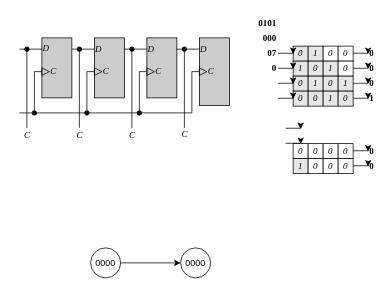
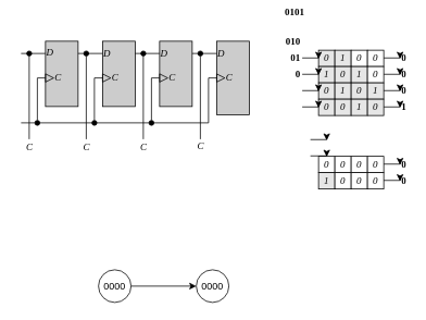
  <mxCell id="0" />
  <mxCell id="1" parent="0" />
  <mxCell id="2" value="" style="group" parent="1" vertex="1" connectable="0"><mxGeometry x="45" y="50" width="50" height="80" as="geometry" /></mxCell>
  <mxCell id="3" value="" style="rounded=0;whiteSpace=wrap;html=1;fillColor=#CCCCCC;strokeColor=#000000;" parent="2" vertex="1"><mxGeometry x="10" width="40" height="80" as="geometry" /></mxCell>
  <mxCell id="4" value="&lt;i&gt;&lt;font face=&quot;Times New Roman&quot;&gt;D&lt;/font&gt;&lt;/i&gt;" style="text;html=1;align=center;verticalAlign=middle;resizable=0;points=[];autosize=1;fontColor=#000000;" parent="2" vertex="1"><mxGeometry y="-1" width="30" height="30" as="geometry" /></mxCell>
  <mxCell id="5" value="&lt;i&gt;&lt;font face=&quot;Times New Roman&quot;&gt;C&lt;/font&gt;&lt;/i&gt;" style="text;html=1;align=center;verticalAlign=middle;resizable=0;points=[];autosize=1;fontColor=#000000;" parent="2" vertex="1"><mxGeometry x="10" y="30" width="30" height="30" as="geometry" /></mxCell>
  <mxCell id="6" value="" style="triangle;whiteSpace=wrap;html=1;fillColor=none;strokeColor=#000000;" parent="2" vertex="1"><mxGeometry x="10" y="40" width="10" height="10" as="geometry" /></mxCell>
  <mxCell id="7" value="" style="group" parent="1" vertex="1" connectable="0"><mxGeometry x="115" y="50" width="50" height="80" as="geometry" /></mxCell>
  <mxCell id="8" value="" style="rounded=0;whiteSpace=wrap;html=1;fillColor=#CCCCCC;strokeColor=#000000;" parent="7" vertex="1"><mxGeometry x="10" width="40" height="80" as="geometry" /></mxCell>
  <mxCell id="9" value="&lt;font face=&quot;Times New Roman&quot;&gt;&lt;i style=&quot;&quot;&gt;D&lt;/i&gt;&lt;/font&gt;" style="text;html=1;align=center;verticalAlign=middle;resizable=0;points=[];autosize=1;fontColor=#000000;" parent="7" vertex="1"><mxGeometry width="30" height="30" as="geometry" /></mxCell>
  <mxCell id="10" value="&lt;i&gt;&lt;font face=&quot;Times New Roman&quot;&gt;C&lt;/font&gt;&lt;/i&gt;" style="text;html=1;align=center;verticalAlign=middle;resizable=0;points=[];autosize=1;fontColor=#000000;" parent="7" vertex="1"><mxGeometry x="10" y="30" width="30" height="30" as="geometry" /></mxCell>
  <mxCell id="11" value="" style="triangle;whiteSpace=wrap;html=1;fillColor=none;strokeColor=#000000;" parent="7" vertex="1"><mxGeometry x="10" y="40" width="10" height="10" as="geometry" /></mxCell>
  <mxCell id="12" value="" style="endArrow=none;html=1;rounded=0;strokeColor=#000000;entryX=0;entryY=0.5;entryDx=0;entryDy=0;endFill=0;startArrow=oval;startFill=1;" parent="7" target="11" edge="1"><mxGeometry width="50" height="50" relative="1" as="geometry"><mxPoint y="100" as="sourcePoint" /><mxPoint x="10" y="40" as="targetPoint" /><Array as="points"><mxPoint y="45" /></Array></mxGeometry></mxCell>
  <mxCell id="13" value="" style="group" parent="1" vertex="1" connectable="0"><mxGeometry x="185" y="50" width="50" height="80" as="geometry" /></mxCell>
  <mxCell id="14" value="" style="rounded=0;whiteSpace=wrap;html=1;fillColor=#CCCCCC;strokeColor=#000000;" parent="13" vertex="1"><mxGeometry x="10" width="40" height="80" as="geometry" /></mxCell>
  <mxCell id="15" value="&lt;i&gt;&lt;font face=&quot;Times New Roman&quot;&gt;D&lt;/font&gt;&lt;/i&gt;" style="text;html=1;align=center;verticalAlign=middle;resizable=0;points=[];autosize=1;fontColor=#000000;" parent="13" vertex="1"><mxGeometry width="30" height="30" as="geometry" /></mxCell>
  <mxCell id="16" value="&lt;i&gt;&lt;font face=&quot;Times New Roman&quot;&gt;C&lt;/font&gt;&lt;/i&gt;" style="text;html=1;align=center;verticalAlign=middle;resizable=0;points=[];autosize=1;fontColor=#000000;" parent="13" vertex="1"><mxGeometry x="10" y="30" width="30" height="30" as="geometry" /></mxCell>
  <mxCell id="17" value="" style="triangle;whiteSpace=wrap;html=1;fillColor=none;strokeColor=#000000;" parent="13" vertex="1"><mxGeometry x="10" y="40" width="10" height="10" as="geometry" /></mxCell>
  <mxCell id="18" value="" style="endArrow=none;html=1;rounded=0;strokeColor=#000000;entryX=0;entryY=0.5;entryDx=0;entryDy=0;startArrow=oval;startFill=1;" parent="13" target="17" edge="1"><mxGeometry width="50" height="50" relative="1" as="geometry"><mxPoint y="100" as="sourcePoint" /><mxPoint x="10" y="50" as="targetPoint" /><Array as="points"><mxPoint y="45" /></Array></mxGeometry></mxCell>
  <mxCell id="19" value="" style="endArrow=none;html=1;rounded=0;strokeColor=#000000;" parent="13" edge="1"><mxGeometry width="50" height="50" relative="1" as="geometry"><mxPoint x="-20" y="15" as="sourcePoint" /><mxPoint x="10" y="15" as="targetPoint" /></mxGeometry></mxCell>
  <mxCell id="20" value="" style="group" parent="1" vertex="1" connectable="0"><mxGeometry x="255" y="50" width="50" height="90" as="geometry" /></mxCell>
  <mxCell id="21" value="" style="rounded=0;whiteSpace=wrap;html=1;fillColor=#CCCCCC;strokeColor=#000000;" parent="20" vertex="1"><mxGeometry x="10" width="40" height="90" as="geometry" /></mxCell>
  <mxCell id="22" value="&lt;font face=&quot;Times New Roman&quot;&gt;&lt;i&gt;D&lt;/i&gt;&lt;/font&gt;" style="text;html=1;align=center;verticalAlign=middle;resizable=0;points=[];autosize=1;fontColor=#000000;" parent="20" vertex="1"><mxGeometry width="30" height="30" as="geometry" /></mxCell>
  <mxCell id="23" value="&lt;i&gt;&lt;font face=&quot;Times New Roman&quot;&gt;C&lt;/font&gt;&lt;/i&gt;" style="text;html=1;align=center;verticalAlign=middle;resizable=0;points=[];autosize=1;fontColor=#000000;" parent="20" vertex="1"><mxGeometry x="10" y="30" width="30" height="30" as="geometry" /></mxCell>
  <mxCell id="24" value="" style="triangle;whiteSpace=wrap;html=1;fillColor=none;strokeColor=#000000;" parent="20" vertex="1"><mxGeometry x="10" y="40" width="10" height="10" as="geometry" /></mxCell>
  <mxCell id="25" value="" style="endArrow=none;html=1;rounded=0;strokeColor=#000000;entryX=0;entryY=0.5;entryDx=0;entryDy=0;" parent="20" target="24" edge="1"><mxGeometry width="50" height="50" relative="1" as="geometry"><mxPoint y="100" as="sourcePoint" /><mxPoint x="10" y="50" as="targetPoint" /><Array as="points"><mxPoint y="45" /></Array></mxGeometry></mxCell>
  <mxCell id="26" value="" style="endArrow=none;html=1;rounded=0;strokeColor=#000000;entryX=0;entryY=0.5;entryDx=0;entryDy=0;startArrow=oval;startFill=1;" parent="1" target="6" edge="1"><mxGeometry width="50" height="50" relative="1" as="geometry"><mxPoint x="45" y="150" as="sourcePoint" /><mxPoint x="55" y="100" as="targetPoint" /><Array as="points"><mxPoint x="45" y="95" /></Array></mxGeometry></mxCell>
  <mxCell id="27" value="" style="endArrow=none;html=1;rounded=0;strokeColor=#000000;" parent="1" edge="1"><mxGeometry width="50" height="50" relative="1" as="geometry"><mxPoint x="25" y="150" as="sourcePoint" /><mxPoint x="255" y="150" as="targetPoint" /></mxGeometry></mxCell>
  <mxCell id="28" value="" style="endArrow=none;html=1;rounded=0;strokeColor=#000000;" parent="1" edge="1"><mxGeometry width="50" height="50" relative="1" as="geometry"><mxPoint x="25" y="65" as="sourcePoint" /><mxPoint x="55" y="65" as="targetPoint" /></mxGeometry></mxCell>
  <mxCell id="29" value="" style="endArrow=none;html=1;rounded=0;strokeColor=#000000;" parent="1" edge="1"><mxGeometry width="50" height="50" relative="1" as="geometry"><mxPoint x="95" y="65" as="sourcePoint" /><mxPoint x="125" y="65" as="targetPoint" /></mxGeometry></mxCell>
  <mxCell id="30" value="" style="endArrow=none;html=1;rounded=0;strokeColor=#000000;" parent="1" edge="1"><mxGeometry width="50" height="50" relative="1" as="geometry"><mxPoint x="235" y="65" as="sourcePoint" /><mxPoint x="265" y="65" as="targetPoint" /></mxGeometry></mxCell>
  <mxCell id="31" value="" style="endArrow=none;html=1;rounded=0;strokeColor=#000000;startArrow=oval;startFill=1;" parent="1" edge="1"><mxGeometry width="50" height="50" relative="1" as="geometry"><mxPoint x="105" y="65" as="sourcePoint" /><mxPoint x="105" y="170" as="targetPoint" /></mxGeometry></mxCell>
  <mxCell id="32" value="" style="endArrow=none;html=1;rounded=0;strokeColor=#000000;startArrow=oval;startFill=1;" parent="1" edge="1"><mxGeometry width="50" height="50" relative="1" as="geometry"><mxPoint x="175" y="65" as="sourcePoint" /><mxPoint x="175" y="170" as="targetPoint" /></mxGeometry></mxCell>
  <mxCell id="33" value="" style="endArrow=none;html=1;rounded=0;strokeColor=#000000;startArrow=oval;startFill=1;" parent="1" edge="1"><mxGeometry width="50" height="50" relative="1" as="geometry"><mxPoint x="35" y="65" as="sourcePoint" /><mxPoint x="35" y="170" as="targetPoint" /></mxGeometry></mxCell>
  <mxCell id="34" value="" style="endArrow=none;html=1;rounded=0;strokeColor=#000000;startArrow=oval;startFill=1;" parent="1" edge="1"><mxGeometry width="50" height="50" relative="1" as="geometry"><mxPoint x="245" y="65" as="sourcePoint" /><mxPoint x="245" y="170" as="targetPoint" /></mxGeometry></mxCell>
  <mxCell id="35" value="&lt;i&gt;&lt;font face=&quot;Times New Roman&quot;&gt;C&lt;/font&gt;&lt;/i&gt;" style="text;html=1;align=center;verticalAlign=middle;resizable=0;points=[];autosize=1;fontColor=#000000;" parent="1" vertex="1"><mxGeometry x="20" y="165" width="30" height="30" as="geometry" /></mxCell>
  <mxCell id="36" value="&lt;i&gt;&lt;font face=&quot;Times New Roman&quot;&gt;C&lt;/font&gt;&lt;/i&gt;" style="text;html=1;align=center;verticalAlign=middle;resizable=0;points=[];autosize=1;fontColor=#000000;" parent="1" vertex="1"><mxGeometry x="90" y="165" width="30" height="30" as="geometry" /></mxCell>
  <mxCell id="37" value="&lt;i&gt;&lt;font face=&quot;Times New Roman&quot;&gt;C&lt;/font&gt;&lt;/i&gt;" style="text;html=1;align=center;verticalAlign=middle;resizable=0;points=[];autosize=1;fontColor=#000000;" parent="1" vertex="1"><mxGeometry x="160" y="165" width="30" height="30" as="geometry" /></mxCell>
  <mxCell id="38" value="&lt;i&gt;&lt;font face=&quot;Times New Roman&quot;&gt;C&lt;/font&gt;&lt;/i&gt;" style="text;html=1;align=center;verticalAlign=middle;resizable=0;points=[];autosize=1;fontColor=#000000;" parent="1" vertex="1"><mxGeometry x="230" y="164" width="30" height="30" as="geometry" /></mxCell>
  <mxCell id="39" value="&lt;font color=&quot;#000000&quot; face=&quot;Times New Roman&quot;&gt;&lt;i&gt;0&lt;/i&gt;&lt;/font&gt;" style="rounded=0;whiteSpace=wrap;html=1;strokeColor=#000000;fillColor=#FFFFFF;" parent="1" vertex="1"><mxGeometry x="390" y="191" width="20" height="20" as="geometry" /></mxCell>
  <mxCell id="40" value="&lt;font color=&quot;#000000&quot; face=&quot;Times New Roman&quot;&gt;&lt;i&gt;0&lt;/i&gt;&lt;/font&gt;" style="rounded=0;whiteSpace=wrap;html=1;strokeColor=#000000;fillColor=#FFFFFF;" parent="1" vertex="1"><mxGeometry x="410" y="191" width="20" height="20" as="geometry" /></mxCell>
  <mxCell id="41" value="&lt;font color=&quot;#000000&quot; face=&quot;Times New Roman&quot;&gt;&lt;i&gt;0&lt;/i&gt;&lt;/font&gt;" style="rounded=0;whiteSpace=wrap;html=1;strokeColor=#000000;fillColor=#FFFFFF;" parent="1" vertex="1"><mxGeometry x="430" y="191" width="20" height="20" as="geometry" /></mxCell>
  <mxCell id="42" value="&lt;font color=&quot;#000000&quot; face=&quot;Times New Roman&quot;&gt;&lt;i&gt;0&lt;/i&gt;&lt;/font&gt;" style="rounded=0;whiteSpace=wrap;html=1;strokeColor=#000000;fillColor=#FFFFFF;" parent="1" vertex="1"><mxGeometry x="450" y="191" width="20" height="20" as="geometry" /></mxCell>
  <mxCell id="43" value="&lt;font color=&quot;#000000&quot; face=&quot;Times New Roman&quot;&gt;&lt;i&gt;1&lt;/i&gt;&lt;/font&gt;" style="rounded=0;whiteSpace=wrap;html=1;strokeColor=#000000;fillColor=#E6E6E6;" parent="1" vertex="1"><mxGeometry x="390" y="211" width="20" height="20" as="geometry" /></mxCell>
  <mxCell id="44" value="&lt;font color=&quot;#000000&quot; face=&quot;Times New Roman&quot;&gt;&lt;i&gt;0&lt;/i&gt;&lt;/font&gt;" style="rounded=0;whiteSpace=wrap;html=1;strokeColor=#000000;fillColor=#FFFFFF;" parent="1" vertex="1"><mxGeometry x="410" y="211" width="20" height="20" as="geometry" /></mxCell>
  <mxCell id="45" value="&lt;font color=&quot;#000000&quot; face=&quot;Times New Roman&quot;&gt;&lt;i&gt;0&lt;/i&gt;&lt;/font&gt;" style="rounded=0;whiteSpace=wrap;html=1;strokeColor=#000000;fillColor=#FFFFFF;" parent="1" vertex="1"><mxGeometry x="430" y="211" width="20" height="20" as="geometry" /></mxCell>
  <mxCell id="46" value="&lt;font color=&quot;#000000&quot; face=&quot;Times New Roman&quot;&gt;&lt;i&gt;0&lt;/i&gt;&lt;/font&gt;" style="rounded=0;whiteSpace=wrap;html=1;strokeColor=#000000;fillColor=#FFFFFF;" parent="1" vertex="1"><mxGeometry x="450" y="211" width="20" height="20" as="geometry" /></mxCell>
  <mxCell id="47" value="&lt;font color=&quot;#000000&quot; face=&quot;Times New Roman&quot;&gt;&lt;i&gt;0&lt;/i&gt;&lt;/font&gt;" style="rounded=0;whiteSpace=wrap;html=1;strokeColor=#000000;fillColor=#E6E6E6;" parent="1" vertex="1"><mxGeometry x="390" y="61" width="20" height="20" as="geometry" /></mxCell>
  <mxCell id="48" value="&lt;font color=&quot;#000000&quot; face=&quot;Times New Roman&quot;&gt;&lt;i&gt;1&lt;/i&gt;&lt;/font&gt;" style="rounded=0;whiteSpace=wrap;html=1;strokeColor=#000000;fillColor=#E6E6E6;" parent="1" vertex="1"><mxGeometry x="410" y="61" width="20" height="20" as="geometry" /></mxCell>
  <mxCell id="49" value="&lt;font color=&quot;#000000&quot; face=&quot;Times New Roman&quot;&gt;&lt;i&gt;0&lt;/i&gt;&lt;/font&gt;" style="rounded=0;whiteSpace=wrap;html=1;strokeColor=#000000;fillColor=#FFFFFF;" parent="1" vertex="1"><mxGeometry x="430" y="61" width="20" height="20" as="geometry" /></mxCell>
  <mxCell id="50" value="&lt;font color=&quot;#000000&quot; face=&quot;Times New Roman&quot;&gt;&lt;i&gt;0&lt;/i&gt;&lt;/font&gt;" style="rounded=0;whiteSpace=wrap;html=1;strokeColor=#000000;fillColor=#FFFFFF;" parent="1" vertex="1"><mxGeometry x="450" y="61" width="20" height="20" as="geometry" /></mxCell>
  <mxCell id="51" value="&lt;font color=&quot;#000000&quot; face=&quot;Times New Roman&quot;&gt;&lt;i&gt;1&lt;/i&gt;&lt;/font&gt;" style="rounded=0;whiteSpace=wrap;html=1;strokeColor=#000000;fillColor=#E6E6E6;" parent="1" vertex="1"><mxGeometry x="390" y="81" width="20" height="20" as="geometry" /></mxCell>
  <mxCell id="52" value="&lt;font color=&quot;#000000&quot; face=&quot;Times New Roman&quot;&gt;&lt;i&gt;0&lt;/i&gt;&lt;/font&gt;" style="rounded=0;whiteSpace=wrap;html=1;strokeColor=#000000;fillColor=#E6E6E6;" parent="1" vertex="1"><mxGeometry x="410" y="81" width="20" height="20" as="geometry" /></mxCell>
  <mxCell id="53" value="&lt;font color=&quot;#000000&quot; face=&quot;Times New Roman&quot;&gt;&lt;i&gt;1&lt;/i&gt;&lt;/font&gt;" style="rounded=0;whiteSpace=wrap;html=1;strokeColor=#000000;fillColor=#E6E6E6;" parent="1" vertex="1"><mxGeometry x="430" y="81" width="20" height="20" as="geometry" /></mxCell>
  <mxCell id="54" value="&lt;font color=&quot;#000000&quot; face=&quot;Times New Roman&quot;&gt;&lt;i&gt;0&lt;/i&gt;&lt;/font&gt;" style="rounded=0;whiteSpace=wrap;html=1;strokeColor=#000000;fillColor=#FFFFFF;" parent="1" vertex="1"><mxGeometry x="450" y="81" width="20" height="20" as="geometry" /></mxCell>
  <mxCell id="55" value="&lt;font color=&quot;#000000&quot; face=&quot;Times New Roman&quot;&gt;&lt;i&gt;0&lt;/i&gt;&lt;/font&gt;" style="rounded=0;whiteSpace=wrap;html=1;strokeColor=#000000;fillColor=#E6E6E6;" parent="1" vertex="1"><mxGeometry x="390" y="101" width="20" height="20" as="geometry" /></mxCell>
  <mxCell id="56" value="&lt;font color=&quot;#000000&quot; face=&quot;Times New Roman&quot;&gt;&lt;i&gt;1&lt;/i&gt;&lt;/font&gt;" style="rounded=0;whiteSpace=wrap;html=1;strokeColor=#000000;fillColor=#E6E6E6;" parent="1" vertex="1"><mxGeometry x="410" y="101" width="20" height="20" as="geometry" /></mxCell>
  <mxCell id="57" value="&lt;font color=&quot;#000000&quot; face=&quot;Times New Roman&quot;&gt;&lt;i&gt;0&lt;/i&gt;&lt;/font&gt;" style="rounded=0;whiteSpace=wrap;html=1;strokeColor=#000000;fillColor=#E6E6E6;" parent="1" vertex="1"><mxGeometry x="430" y="101" width="20" height="20" as="geometry" /></mxCell>
  <mxCell id="58" value="&lt;font color=&quot;#000000&quot; face=&quot;Times New Roman&quot;&gt;&lt;i&gt;1&lt;/i&gt;&lt;/font&gt;" style="rounded=0;whiteSpace=wrap;html=1;strokeColor=#000000;fillColor=#E6E6E6;" parent="1" vertex="1"><mxGeometry x="450" y="101" width="20" height="20" as="geometry" /></mxCell>
- <mxCell id="59" value="&lt;h1 style=&quot;margin-top: 0px; font-size: 12px;&quot;&gt;0101&lt;/h1&gt;" style="text;html=1;whiteSpace=wrap;overflow=hidden;rounded=0;fontColor=#000000;fontStyle=0;fontFamily=Times New Roman;fontSize=12;verticalAlign=middle;align=right;" parent="1" vertex="1"><mxGeometry x="340" y="20" width="30" height="20" as="geometry" /></mxCell>
- <mxCell id="60" value="&lt;h1 style=&quot;margin-top: 0px; font-size: 12px;&quot;&gt;000&lt;/h1&gt;" style="text;html=1;whiteSpace=wrap;overflow=hidden;rounded=0;fontColor=#000000;fontStyle=0;fontFamily=Times New Roman;fontSize=12;verticalAlign=middle;align=right;" parent="1" vertex="1"><mxGeometry x="340" y="40" width="30" height="20" as="geometry" /></mxCell>
- <mxCell id="61" value="&lt;h1 style=&quot;margin-top: 0px; font-size: 12px;&quot;&gt;07&lt;/h1&gt;" style="text;html=1;whiteSpace=wrap;overflow=hidden;rounded=0;fontColor=#000000;fontStyle=0;fontFamily=Times New Roman;fontSize=12;verticalAlign=middle;align=right;" parent="1" vertex="1"><mxGeometry x="340" y="60" width="30" height="20" as="geometry" /></mxCell>
+ <mxCell id="59" value="&lt;h1 style=&quot;margin-top: 0px; font-size: 12px;&quot;&gt;0101&lt;/h1&gt;" style="text;html=1;whiteSpace=wrap;overflow=hidden;rounded=0;fontColor=#000000;fontStyle=0;fontFamily=Times New Roman;fontSize=12;verticalAlign=middle;align=right;" parent="1" vertex="1"><mxGeometry x="345" y="5" width="30" height="20" as="geometry" /></mxCell>
+ <mxCell id="60" value="&lt;h1 style=&quot;margin-top: 0px; font-size: 12px;&quot;&gt;010&lt;/h1&gt;" style="text;html=1;whiteSpace=wrap;overflow=hidden;rounded=0;fontColor=#000000;fontStyle=0;fontFamily=Times New Roman;fontSize=12;verticalAlign=middle;align=right;" parent="1" vertex="1"><mxGeometry x="340" y="40" width="30" height="20" as="geometry" /></mxCell>
+ <mxCell id="61" value="&lt;h1 style=&quot;margin-top: 0px; font-size: 12px;&quot;&gt;01&lt;/h1&gt;" style="text;html=1;whiteSpace=wrap;overflow=hidden;rounded=0;fontColor=#000000;fontStyle=0;fontFamily=Times New Roman;fontSize=12;verticalAlign=middle;align=right;" parent="1" vertex="1"><mxGeometry x="340" y="60" width="30" height="20" as="geometry" /></mxCell>
  <mxCell id="62" style="edgeStyle=orthogonalEdgeStyle;rounded=0;orthogonalLoop=1;jettySize=auto;html=1;exitX=1;exitY=0.5;exitDx=0;exitDy=0;strokeColor=#000000;" parent="1" edge="1"><mxGeometry relative="1" as="geometry"><mxPoint x="370" y="90.5" as="sourcePoint" /><mxPoint x="390" y="91.5" as="targetPoint" /></mxGeometry></mxCell>
  <mxCell id="63" value="&lt;h1 style=&quot;margin-top: 0px; font-size: 12px;&quot;&gt;0&lt;/h1&gt;" style="text;html=1;whiteSpace=wrap;overflow=hidden;rounded=0;fontColor=#000000;fontStyle=0;fontFamily=Times New Roman;fontSize=12;verticalAlign=middle;align=right;" parent="1" vertex="1"><mxGeometry x="340" y="80" width="30" height="20" as="geometry" /></mxCell>
  <mxCell id="64" style="edgeStyle=orthogonalEdgeStyle;rounded=0;orthogonalLoop=1;jettySize=auto;html=1;exitX=1;exitY=0.5;exitDx=0;exitDy=0;strokeColor=#000000;" parent="1" edge="1"><mxGeometry relative="1" as="geometry"><mxPoint x="380" y="190.5" as="sourcePoint" /><mxPoint x="400" y="191.5" as="targetPoint" /></mxGeometry></mxCell>
  <mxCell id="65" style="edgeStyle=orthogonalEdgeStyle;rounded=0;orthogonalLoop=1;jettySize=auto;html=1;exitX=1;exitY=0.5;exitDx=0;exitDy=0;strokeColor=#000000;" parent="1" edge="1"><mxGeometry relative="1" as="geometry"><mxPoint x="370" y="70.5" as="sourcePoint" /><mxPoint x="390" y="71.5" as="targetPoint" /></mxGeometry></mxCell>
  <mxCell id="66" style="edgeStyle=orthogonalEdgeStyle;rounded=0;orthogonalLoop=1;jettySize=auto;html=1;exitX=1;exitY=0.5;exitDx=0;exitDy=0;strokeColor=#000000;" parent="1" edge="1"><mxGeometry relative="1" as="geometry"><mxPoint x="380" y="170.5" as="sourcePoint" /><mxPoint x="400" y="171.5" as="targetPoint" /></mxGeometry></mxCell>
  <mxCell id="67" style="edgeStyle=orthogonalEdgeStyle;rounded=0;orthogonalLoop=1;jettySize=auto;html=1;exitX=1;exitY=0.5;exitDx=0;exitDy=0;strokeColor=#000000;" parent="1" edge="1"><mxGeometry relative="1" as="geometry"><mxPoint x="370" y="110.5" as="sourcePoint" /><mxPoint x="390" y="111.5" as="targetPoint" /></mxGeometry></mxCell>
  <mxCell id="68" value="&lt;h1 style=&quot;margin-top: 0px; font-size: 12px;&quot;&gt;0&lt;/h1&gt;" style="text;html=1;whiteSpace=wrap;overflow=hidden;rounded=0;fontColor=#000000;fontStyle=0;fontFamily=Times New Roman;fontSize=12;verticalAlign=middle;align=right;" parent="1" vertex="1"><mxGeometry x="490" y="191" width="10" height="20" as="geometry" /></mxCell>
  <mxCell id="69" style="edgeStyle=orthogonalEdgeStyle;rounded=0;orthogonalLoop=1;jettySize=auto;html=1;exitX=1;exitY=0.5;exitDx=0;exitDy=0;strokeColor=#000000;" parent="1" edge="1"><mxGeometry relative="1" as="geometry"><mxPoint x="470" y="90.5" as="sourcePoint" /><mxPoint x="490" y="91.5" as="targetPoint" /></mxGeometry></mxCell>
  <mxCell id="70" style="edgeStyle=orthogonalEdgeStyle;rounded=0;orthogonalLoop=1;jettySize=auto;html=1;exitX=1;exitY=0.5;exitDx=0;exitDy=0;strokeColor=#000000;" parent="1" edge="1"><mxGeometry relative="1" as="geometry"><mxPoint x="470" y="220.5" as="sourcePoint" /><mxPoint x="490" y="221.5" as="targetPoint" /></mxGeometry></mxCell>
  <mxCell id="71" style="edgeStyle=orthogonalEdgeStyle;rounded=0;orthogonalLoop=1;jettySize=auto;html=1;exitX=1;exitY=0.5;exitDx=0;exitDy=0;strokeColor=#000000;" parent="1" edge="1"><mxGeometry relative="1" as="geometry"><mxPoint x="470" y="70.5" as="sourcePoint" /><mxPoint x="490" y="71.5" as="targetPoint" /></mxGeometry></mxCell>
  <mxCell id="72" style="edgeStyle=orthogonalEdgeStyle;rounded=0;orthogonalLoop=1;jettySize=auto;html=1;exitX=1;exitY=0.5;exitDx=0;exitDy=0;strokeColor=#000000;" parent="1" edge="1"><mxGeometry relative="1" as="geometry"><mxPoint x="470" y="200.5" as="sourcePoint" /><mxPoint x="490" y="201.5" as="targetPoint" /></mxGeometry></mxCell>
  <mxCell id="73" style="edgeStyle=orthogonalEdgeStyle;rounded=0;orthogonalLoop=1;jettySize=auto;html=1;exitX=1;exitY=0.5;exitDx=0;exitDy=0;strokeColor=#000000;" parent="1" edge="1"><mxGeometry relative="1" as="geometry"><mxPoint x="470" y="110.5" as="sourcePoint" /><mxPoint x="490" y="111.5" as="targetPoint" /></mxGeometry></mxCell>
  <mxCell id="74" value="&lt;h1 style=&quot;margin-top: 0px; font-size: 12px;&quot;&gt;0&lt;/h1&gt;" style="text;html=1;whiteSpace=wrap;overflow=hidden;rounded=0;fontColor=#000000;fontStyle=0;fontFamily=Times New Roman;fontSize=12;verticalAlign=middle;align=right;" parent="1" vertex="1"><mxGeometry x="490" y="60" width="10" height="20" as="geometry" /></mxCell>
  <mxCell id="75" value="&lt;h1 style=&quot;margin-top: 0px; font-size: 12px;&quot;&gt;0&lt;/h1&gt;" style="text;html=1;whiteSpace=wrap;overflow=hidden;rounded=0;fontColor=#000000;fontStyle=0;fontFamily=Times New Roman;fontSize=12;verticalAlign=middle;align=right;" parent="1" vertex="1"><mxGeometry x="490" y="80" width="10" height="20" as="geometry" /></mxCell>
  <mxCell id="76" value="&lt;h1 style=&quot;margin-top: 0px; font-size: 12px;&quot;&gt;0&lt;/h1&gt;" style="text;html=1;whiteSpace=wrap;overflow=hidden;rounded=0;fontColor=#000000;fontStyle=0;fontFamily=Times New Roman;fontSize=12;verticalAlign=middle;align=right;" parent="1" vertex="1"><mxGeometry x="490" y="100" width="10" height="20" as="geometry" /></mxCell>
  <mxCell id="77" value="&lt;h1 style=&quot;margin-top: 0px; font-size: 12px;&quot;&gt;0&lt;/h1&gt;" style="text;html=1;whiteSpace=wrap;overflow=hidden;rounded=0;fontColor=#000000;fontStyle=0;fontFamily=Times New Roman;fontSize=12;verticalAlign=middle;align=right;" parent="1" vertex="1"><mxGeometry x="490" y="211" width="10" height="20" as="geometry" /></mxCell>
  <mxCell id="78" value="&lt;font color=&quot;#000000&quot; face=&quot;Times New Roman&quot;&gt;&lt;i&gt;0&lt;/i&gt;&lt;/font&gt;" style="rounded=0;whiteSpace=wrap;html=1;strokeColor=#000000;fillColor=#E6E6E6;" parent="1" vertex="1"><mxGeometry x="390" y="121" width="20" height="20" as="geometry" /></mxCell>
  <mxCell id="79" value="&lt;font color=&quot;#000000&quot; face=&quot;Times New Roman&quot;&gt;&lt;i&gt;0&lt;/i&gt;&lt;/font&gt;" style="rounded=0;whiteSpace=wrap;html=1;strokeColor=#000000;fillColor=#E6E6E6;" parent="1" vertex="1"><mxGeometry x="410" y="121" width="20" height="20" as="geometry" /></mxCell>
  <mxCell id="80" value="&lt;font color=&quot;#000000&quot; face=&quot;Times New Roman&quot;&gt;&lt;i&gt;1&lt;/i&gt;&lt;/font&gt;" style="rounded=0;whiteSpace=wrap;html=1;strokeColor=#000000;fillColor=#E6E6E6;" parent="1" vertex="1"><mxGeometry x="430" y="121" width="20" height="20" as="geometry" /></mxCell>
  <mxCell id="81" value="&lt;font color=&quot;#000000&quot; face=&quot;Times New Roman&quot;&gt;&lt;i&gt;0&lt;/i&gt;&lt;/font&gt;" style="rounded=0;whiteSpace=wrap;html=1;strokeColor=#000000;fillColor=#E6E6E6;" parent="1" vertex="1"><mxGeometry x="450" y="121" width="20" height="20" as="geometry" /></mxCell>
  <mxCell id="82" style="edgeStyle=orthogonalEdgeStyle;rounded=0;orthogonalLoop=1;jettySize=auto;html=1;exitX=1;exitY=0.5;exitDx=0;exitDy=0;strokeColor=#000000;" parent="1" edge="1"><mxGeometry relative="1" as="geometry"><mxPoint x="370" y="130.5" as="sourcePoint" /><mxPoint x="390" y="131.5" as="targetPoint" /></mxGeometry></mxCell>
  <mxCell id="83" style="edgeStyle=orthogonalEdgeStyle;rounded=0;orthogonalLoop=1;jettySize=auto;html=1;exitX=1;exitY=0.5;exitDx=0;exitDy=0;strokeColor=#000000;" parent="1" edge="1"><mxGeometry relative="1" as="geometry"><mxPoint x="470" y="130.5" as="sourcePoint" /><mxPoint x="490" y="131.5" as="targetPoint" /></mxGeometry></mxCell>
  <mxCell id="84" value="&lt;h1 style=&quot;margin-top: 0px; font-size: 12px;&quot;&gt;1&lt;/h1&gt;" style="text;html=1;whiteSpace=wrap;overflow=hidden;rounded=0;fontColor=#000000;fontStyle=0;fontFamily=Times New Roman;fontSize=12;verticalAlign=middle;align=right;" parent="1" vertex="1"><mxGeometry x="490" y="120" width="10" height="20" as="geometry" /></mxCell>
  <mxCell id="85" value="" style="edgeStyle=orthogonalEdgeStyle;rounded=0;orthogonalLoop=1;jettySize=auto;html=1;" edge="1" parent="1" source="86" target="87"><mxGeometry relative="1" as="geometry" /></mxCell>
  <mxCell id="86" value="0000" style="ellipse;whiteSpace=wrap;html=1;aspect=fixed;fillColor=#FFFFFF;strokeColor=#000000;fontColor=#000000;" vertex="1" parent="1"><mxGeometry x="120" y="330" width="40" height="40" as="geometry" /></mxCell>
  <mxCell id="87" value="0000" style="ellipse;whiteSpace=wrap;html=1;aspect=fixed;fillColor=#FFFFFF;strokeColor=#000000;fontColor=#000000;" vertex="1" parent="1"><mxGeometry x="240" y="330" width="40" height="40" as="geometry" /></mxCell>
